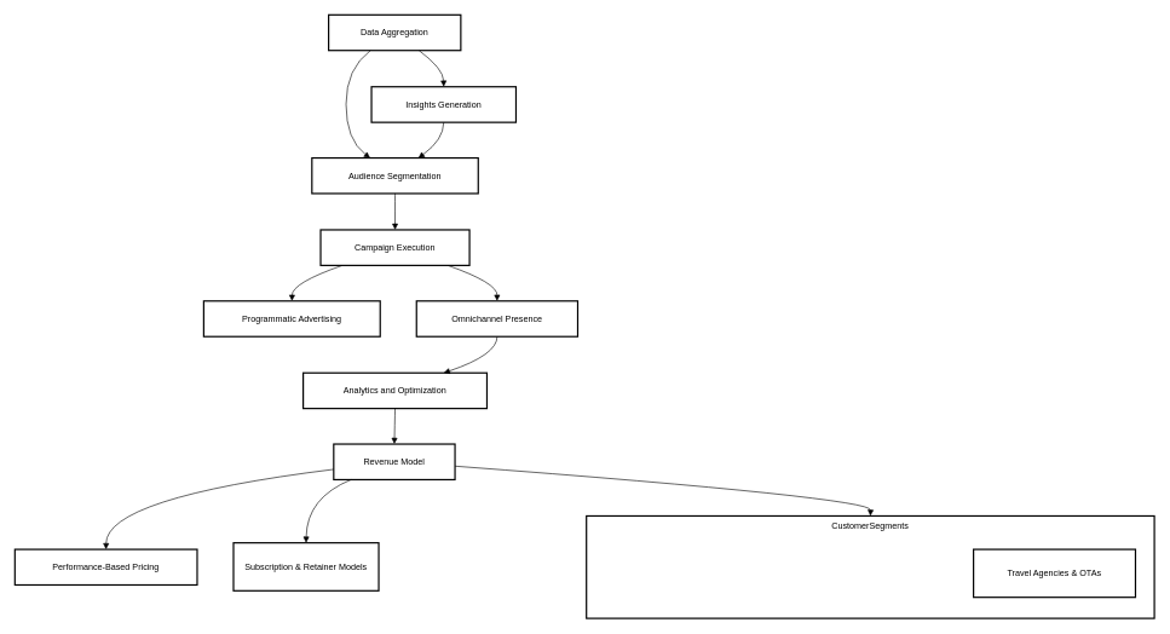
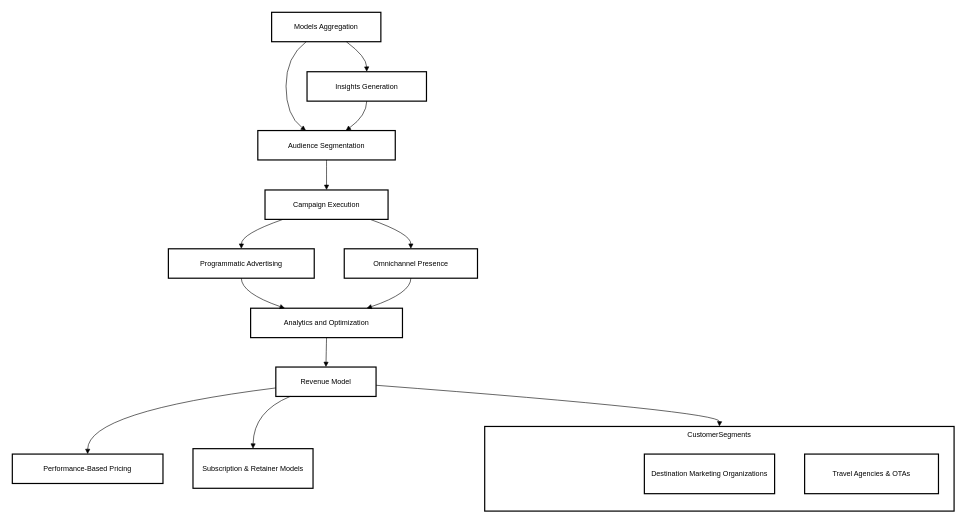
  <mxCell id="0" />
  <mxCell id="1" parent="0" />
  <mxCell id="2" value="CustomerSegments" style="whiteSpace=wrap;strokeWidth=2;verticalAlign=top;" vertex="1" parent="1"><mxGeometry x="807" y="710" width="782" height="141" as="geometry" /></mxCell>
+ <mxCell id="3" value="Destination Marketing Organizations" style="whiteSpace=wrap;strokeWidth=2;" vertex="1" parent="2"><mxGeometry x="266" y="46" width="217" height="66" as="geometry" /></mxCell>
  <mxCell id="4" value="Travel Agencies &amp; OTAs" style="whiteSpace=wrap;strokeWidth=2;" vertex="1" parent="2"><mxGeometry x="533" y="46" width="223" height="66" as="geometry" /></mxCell>
- <mxCell id="5" value="Data Aggregation" style="whiteSpace=wrap;strokeWidth=2;" vertex="1" parent="1"><mxGeometry x="452" y="20" width="182" height="49" as="geometry" /></mxCell>
+ <mxCell id="5" value="Models Aggregation" style="whiteSpace=wrap;strokeWidth=2;" vertex="1" parent="1"><mxGeometry x="452" y="20" width="182" height="49" as="geometry" /></mxCell>
  <mxCell id="6" value="Audience Segmentation" style="whiteSpace=wrap;strokeWidth=2;" vertex="1" parent="1"><mxGeometry x="429" y="217" width="229" height="49" as="geometry" /></mxCell>
  <mxCell id="7" value="Insights Generation" style="whiteSpace=wrap;strokeWidth=2;" vertex="1" parent="1"><mxGeometry x="511" y="119" width="199" height="49" as="geometry" /></mxCell>
  <mxCell id="8" value="Campaign Execution" style="whiteSpace=wrap;strokeWidth=2;" vertex="1" parent="1"><mxGeometry x="441" y="316" width="205" height="49" as="geometry" /></mxCell>
  <mxCell id="9" value="Programmatic Advertising" style="whiteSpace=wrap;strokeWidth=2;" vertex="1" parent="1"><mxGeometry x="280" y="414" width="243" height="49" as="geometry" /></mxCell>
  <mxCell id="10" value="Omnichannel Presence" style="whiteSpace=wrap;strokeWidth=2;" vertex="1" parent="1"><mxGeometry x="573" y="414" width="222" height="49" as="geometry" /></mxCell>
  <mxCell id="11" value="Analytics and Optimization" style="whiteSpace=wrap;strokeWidth=2;" vertex="1" parent="1"><mxGeometry x="417" y="513" width="253" height="49" as="geometry" /></mxCell>
  <mxCell id="12" value="Revenue Model" style="whiteSpace=wrap;strokeWidth=2;" vertex="1" parent="1"><mxGeometry x="459" y="611" width="167" height="49" as="geometry" /></mxCell>
  <mxCell id="13" value="Performance-Based Pricing" style="whiteSpace=wrap;strokeWidth=2;" vertex="1" parent="1"><mxGeometry x="20" y="756" width="251" height="49" as="geometry" /></mxCell>
  <mxCell id="14" value="Subscription &amp; Retainer Models" style="whiteSpace=wrap;strokeWidth=2;" vertex="1" parent="1"><mxGeometry x="321" y="747" width="200" height="66" as="geometry" /></mxCell>
  <mxCell id="15" value="" style="curved=1;startArrow=none;endArrow=block;exitX=0.32;exitY=0.99;entryX=0.35;entryY=0;rounded=0;" edge="1" parent="1" source="5" target="6"><mxGeometry relative="1" as="geometry"><Array as="points"><mxPoint x="476" y="94" /><mxPoint x="476" y="192" /></Array></mxGeometry></mxCell>
  <mxCell id="16" value="" style="curved=1;startArrow=none;endArrow=block;exitX=0.68;exitY=0.99;entryX=0.5;entryY=-0.01;rounded=0;" edge="1" parent="1" source="5" target="7"><mxGeometry relative="1" as="geometry"><Array as="points"><mxPoint x="610" y="94" /></Array></mxGeometry></mxCell>
  <mxCell id="17" value="" style="curved=1;startArrow=none;endArrow=block;exitX=0.5;exitY=0.99;entryX=0.5;entryY=-0.01;rounded=0;" edge="1" parent="1" source="6" target="8"><mxGeometry relative="1" as="geometry"><Array as="points" /></mxGeometry></mxCell>
  <mxCell id="18" value="" style="curved=1;startArrow=none;endArrow=block;exitX=0.5;exitY=0.98;entryX=0.64;entryY=0;rounded=0;" edge="1" parent="1" source="7" target="6"><mxGeometry relative="1" as="geometry"><Array as="points"><mxPoint x="610" y="192" /></Array></mxGeometry></mxCell>
  <mxCell id="19" value="" style="curved=1;startArrow=none;endArrow=block;exitX=0.16;exitY=0.98;entryX=0.5;entryY=0;rounded=0;" edge="1" parent="1" source="8" target="9"><mxGeometry relative="1" as="geometry"><Array as="points"><mxPoint x="402" y="389" /></Array></mxGeometry></mxCell>
  <mxCell id="20" value="" style="curved=1;startArrow=none;endArrow=block;exitX=0.84;exitY=0.98;entryX=0.5;entryY=0;rounded=0;" edge="1" parent="1" source="8" target="10"><mxGeometry relative="1" as="geometry"><Array as="points"><mxPoint x="684" y="389" /></Array></mxGeometry></mxCell>
+ <mxCell id="21" value="" style="curved=1;startArrow=none;endArrow=block;exitX=0.5;exitY=0.99;entryX=0.22;entryY=-0.01;rounded=0;" edge="1" parent="1" source="9" target="11"><mxGeometry relative="1" as="geometry"><Array as="points"><mxPoint x="402" y="488" /></Array></mxGeometry></mxCell>
  <mxCell id="22" value="" style="curved=1;startArrow=none;endArrow=block;exitX=0.5;exitY=0.99;entryX=0.77;entryY=-0.01;rounded=0;" edge="1" parent="1" source="10" target="11"><mxGeometry relative="1" as="geometry"><Array as="points"><mxPoint x="684" y="488" /></Array></mxGeometry></mxCell>
  <mxCell id="23" value="" style="curved=1;startArrow=none;endArrow=block;exitX=0.5;exitY=0.98;entryX=0.5;entryY=0;rounded=0;" edge="1" parent="1" source="11" target="12"><mxGeometry relative="1" as="geometry"><Array as="points" /></mxGeometry></mxCell>
  <mxCell id="24" value="" style="curved=1;startArrow=none;endArrow=block;exitX=0;exitY=0.71;entryX=0.5;entryY=0;rounded=0;" edge="1" parent="1" source="12" target="13"><mxGeometry relative="1" as="geometry"><Array as="points"><mxPoint x="146" y="685" /></Array></mxGeometry></mxCell>
  <mxCell id="25" value="" style="curved=1;startArrow=none;endArrow=block;exitX=0.15;exitY=0.99;entryX=0.5;entryY=0;rounded=0;" edge="1" parent="1" source="12" target="14"><mxGeometry relative="1" as="geometry"><Array as="points"><mxPoint x="422" y="685" /></Array></mxGeometry></mxCell>
  <mxCell id="26" value="" style="curved=1;startArrow=none;endArrow=block;exitX=1;exitY=0.62;entryX=0.5;entryY=0;rounded=0;" edge="1" parent="1" source="12" target="2"><mxGeometry relative="1" as="geometry"><Array as="points"><mxPoint x="1199" y="685" /></Array></mxGeometry></mxCell>
